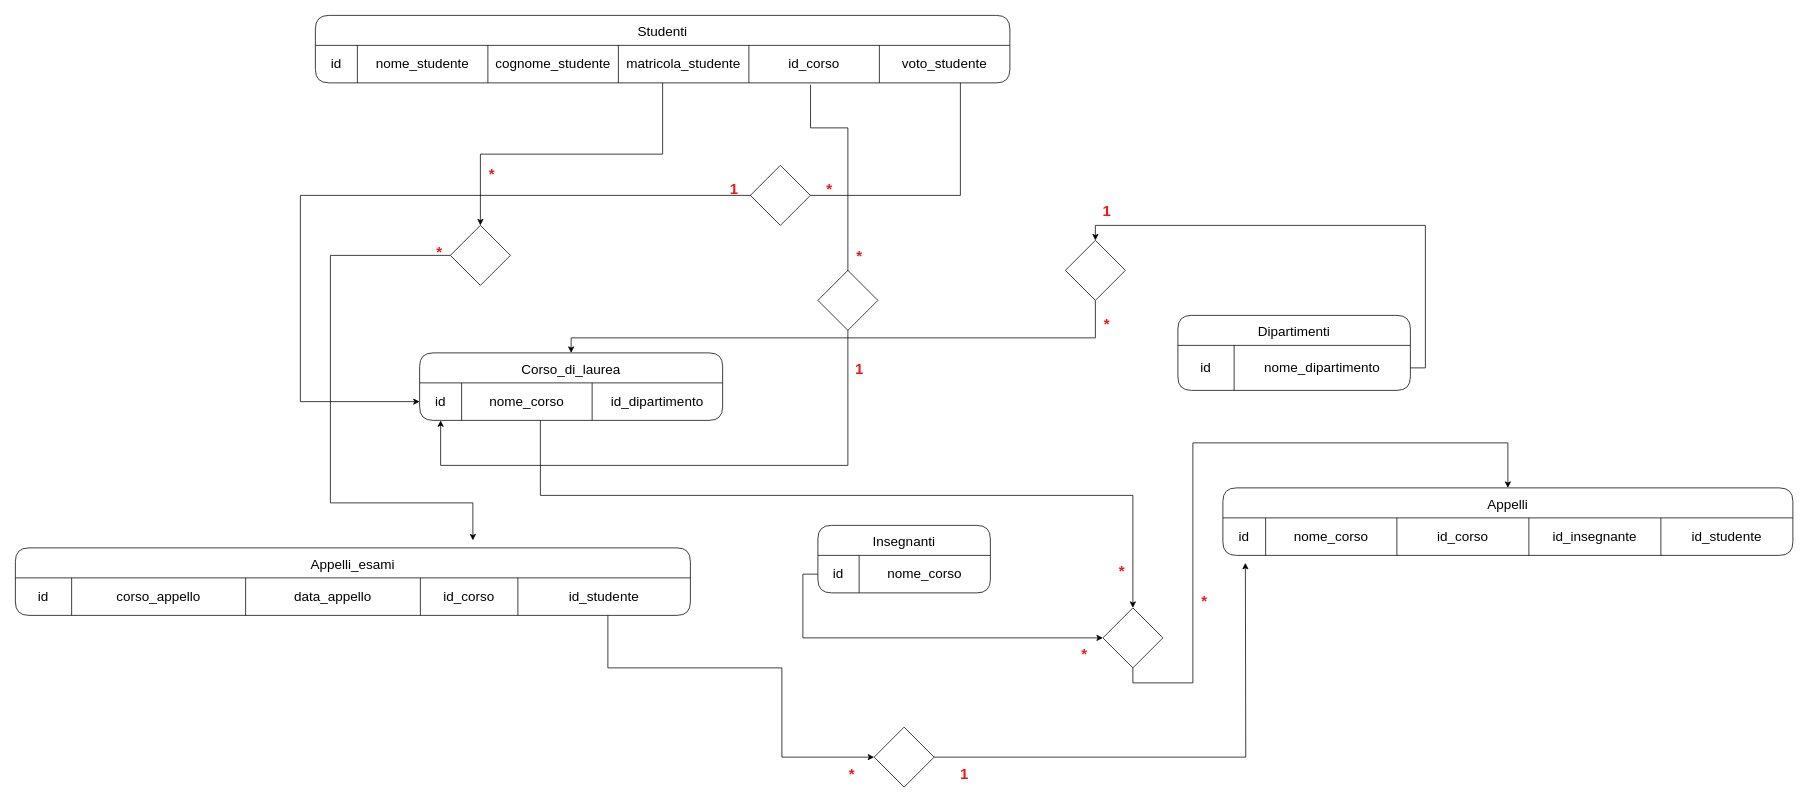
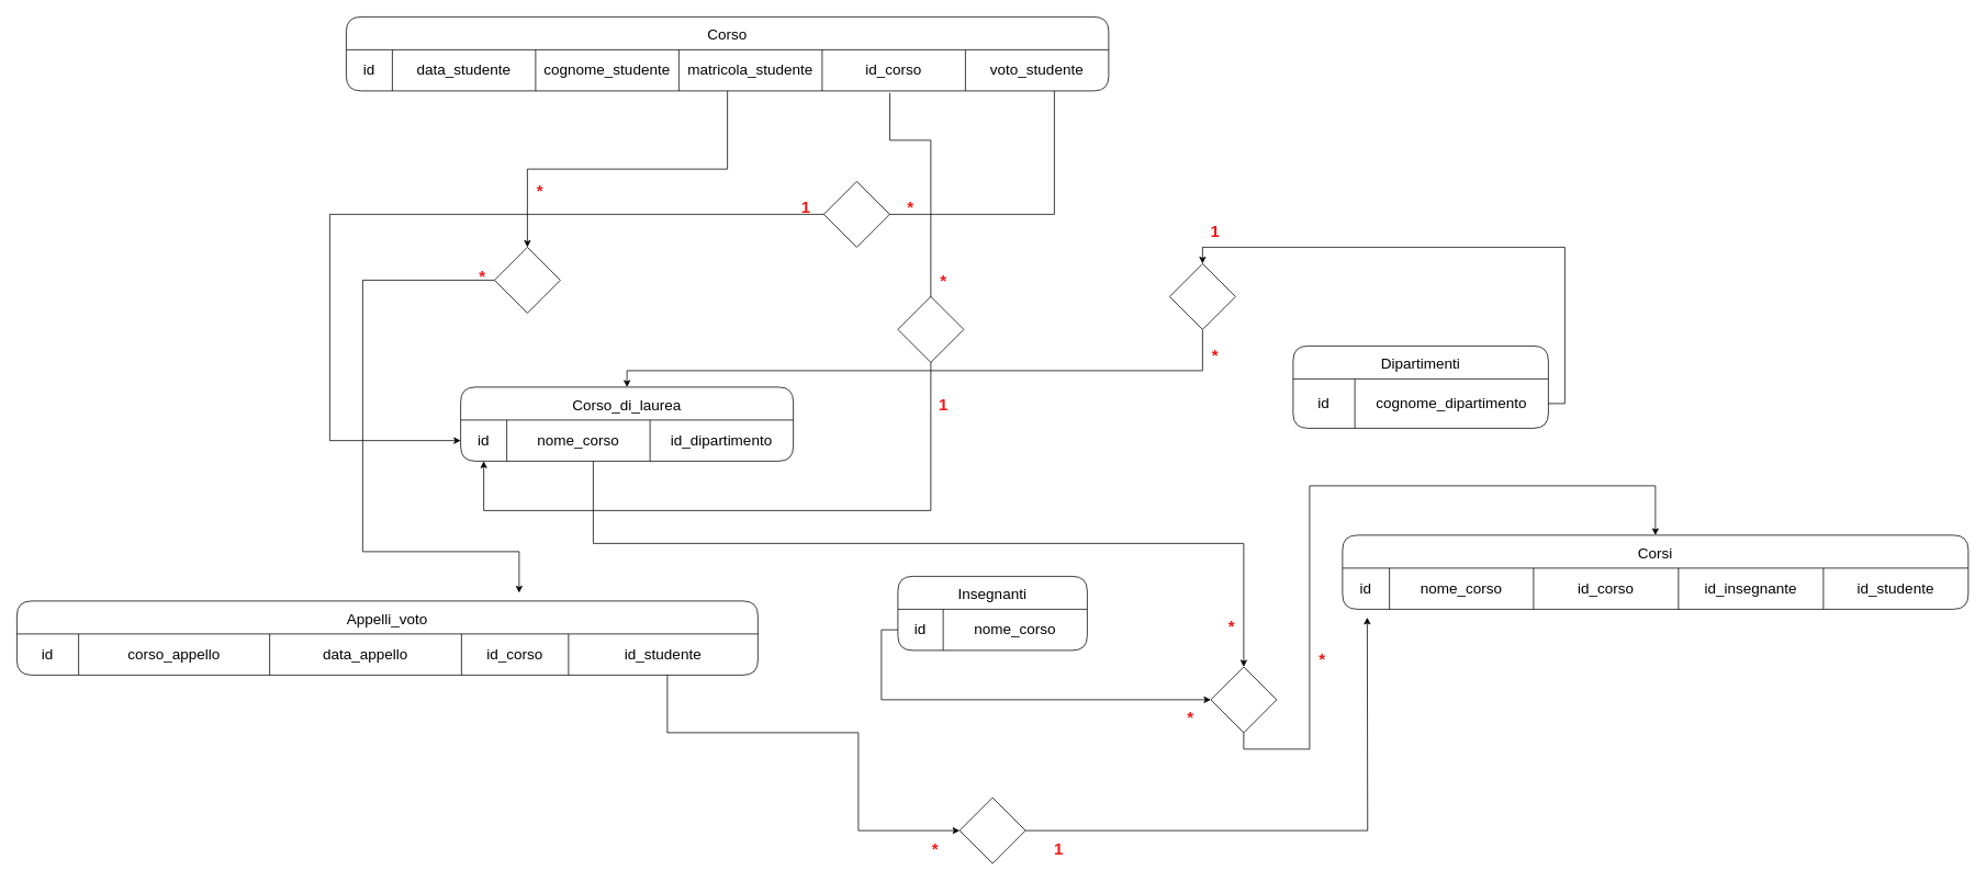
  <mxCell id="0" />
  <mxCell id="1" parent="0" />
  <mxCell id="2" style="edgeStyle=orthogonalEdgeStyle;rounded=0;orthogonalLoop=1;jettySize=auto;html=1;entryX=0.5;entryY=1;entryDx=0;entryDy=0;exitX=0.713;exitY=1.049;exitDx=0;exitDy=0;exitPerimeter=0;" edge="1" parent="1" source="4" target="24"><mxGeometry relative="1" as="geometry"><Array as="points"><mxPoint x="1080" y="170" /><mxPoint x="1130" y="170" /><mxPoint x="1130" y="620" /><mxPoint x="587" y="620" /></Array></mxGeometry></mxCell>
- <mxCell id="3" value="Studenti" style="shape=table;startSize=40;container=1;collapsible=0;childLayout=tableLayout;strokeColor=default;fontSize=18;rounded=1;" vertex="1" parent="1"><mxGeometry x="420" y="20" width="926" height="90.0" as="geometry" /></mxCell>
+ <mxCell id="3" value="Corso" style="shape=table;startSize=40;container=1;collapsible=0;childLayout=tableLayout;strokeColor=default;fontSize=18;rounded=1;" vertex="1" parent="1"><mxGeometry x="420" y="20" width="926" height="90.0" as="geometry" /></mxCell>
  <mxCell id="4" value="" style="shape=tableRow;horizontal=0;startSize=0;swimlaneHead=0;swimlaneBody=0;strokeColor=inherit;top=0;left=0;bottom=0;right=0;collapsible=0;dropTarget=0;fillColor=none;points=[[0,0.5],[1,0.5]];portConstraint=eastwest;fontSize=18;" vertex="1" parent="3"><mxGeometry y="40" width="926" height="50" as="geometry" /></mxCell>
  <mxCell id="5" value="id" style="shape=partialRectangle;html=1;whiteSpace=wrap;connectable=1;strokeColor=inherit;overflow=hidden;fillColor=none;top=0;left=0;bottom=0;right=0;pointerEvents=1;fontSize=18;movable=1;resizable=1;rotatable=1;deletable=1;editable=1;locked=0;" vertex="1" parent="4"><mxGeometry width="56" height="50" as="geometry"><mxRectangle width="56" height="50" as="alternateBounds" /></mxGeometry></mxCell>
- <mxCell id="6" value="nome_studente" style="shape=partialRectangle;html=1;whiteSpace=wrap;connectable=0;strokeColor=inherit;overflow=hidden;fillColor=none;top=0;left=0;bottom=0;right=0;pointerEvents=1;fontSize=18;" vertex="1" parent="4"><mxGeometry x="56" width="174" height="50" as="geometry"><mxRectangle width="174" height="50" as="alternateBounds" /></mxGeometry></mxCell>
+ <mxCell id="6" value="data_studente" style="shape=partialRectangle;html=1;whiteSpace=wrap;connectable=0;strokeColor=inherit;overflow=hidden;fillColor=none;top=0;left=0;bottom=0;right=0;pointerEvents=1;fontSize=18;" vertex="1" parent="4"><mxGeometry x="56" width="174" height="50" as="geometry"><mxRectangle width="174" height="50" as="alternateBounds" /></mxGeometry></mxCell>
  <mxCell id="7" value="cognome_studente" style="shape=partialRectangle;html=1;whiteSpace=wrap;connectable=0;strokeColor=inherit;overflow=hidden;fillColor=none;top=0;left=0;bottom=0;right=0;pointerEvents=1;fontSize=18;" vertex="1" parent="4"><mxGeometry x="230" width="174" height="50" as="geometry"><mxRectangle width="174" height="50" as="alternateBounds" /></mxGeometry></mxCell>
  <mxCell id="8" value="matricola_studente" style="shape=partialRectangle;html=1;whiteSpace=wrap;connectable=0;strokeColor=inherit;overflow=hidden;fillColor=none;top=0;left=0;bottom=0;right=0;pointerEvents=1;fontSize=18;" vertex="1" parent="4"><mxGeometry x="404" width="174" height="50" as="geometry"><mxRectangle width="174" height="50" as="alternateBounds" /></mxGeometry></mxCell>
  <mxCell id="9" value="id_corso" style="shape=partialRectangle;html=1;whiteSpace=wrap;connectable=0;strokeColor=inherit;overflow=hidden;fillColor=none;top=0;left=0;bottom=0;right=0;pointerEvents=1;fontSize=18;" vertex="1" parent="4"><mxGeometry x="578" width="174" height="50" as="geometry"><mxRectangle width="174" height="50" as="alternateBounds" /></mxGeometry></mxCell>
  <mxCell id="10" value="voto_studente" style="shape=partialRectangle;html=1;whiteSpace=wrap;connectable=0;strokeColor=inherit;overflow=hidden;fillColor=none;top=0;left=0;bottom=0;right=0;pointerEvents=1;fontSize=18;" vertex="1" parent="4"><mxGeometry x="752" width="174" height="50" as="geometry"><mxRectangle width="174" height="50" as="alternateBounds" /></mxGeometry></mxCell>
  <mxCell id="11" value="Dipartimenti" style="shape=table;startSize=40;container=1;collapsible=0;childLayout=tableLayout;strokeColor=default;fontSize=18;rounded=1;" vertex="1" parent="1"><mxGeometry x="1570" y="420" width="310" height="100.0" as="geometry" /></mxCell>
  <mxCell id="12" value="" style="shape=tableRow;horizontal=0;startSize=0;swimlaneHead=0;swimlaneBody=0;strokeColor=inherit;top=0;left=0;bottom=0;right=0;collapsible=0;dropTarget=0;fillColor=none;points=[[0,0.5],[1,0.5]];portConstraint=eastwest;fontSize=18;" vertex="1" parent="11"><mxGeometry y="40" width="310" height="60" as="geometry" /></mxCell>
  <mxCell id="13" value="id" style="shape=partialRectangle;html=1;whiteSpace=wrap;connectable=1;strokeColor=inherit;overflow=hidden;fillColor=none;top=0;left=0;bottom=0;right=0;pointerEvents=1;fontSize=18;movable=1;resizable=1;rotatable=1;deletable=1;editable=1;locked=0;" vertex="1" parent="12"><mxGeometry width="75" height="60" as="geometry"><mxRectangle width="75" height="60" as="alternateBounds" /></mxGeometry></mxCell>
- <mxCell id="14" value="nome_dipartimento" style="shape=partialRectangle;html=1;whiteSpace=wrap;connectable=0;strokeColor=inherit;overflow=hidden;fillColor=none;top=0;left=0;bottom=0;right=0;pointerEvents=1;fontSize=18;" vertex="1" parent="12"><mxGeometry x="75" width="235" height="60" as="geometry"><mxRectangle width="235" height="60" as="alternateBounds" /></mxGeometry></mxCell>
- <mxCell id="15" value="Appelli_esami" style="shape=table;startSize=40;container=1;collapsible=0;childLayout=tableLayout;strokeColor=default;fontSize=18;rounded=1;" vertex="1" parent="1"><mxGeometry x="20" y="730" width="900" height="90" as="geometry" /></mxCell>
+ <mxCell id="14" value="cognome_dipartimento" style="shape=partialRectangle;html=1;whiteSpace=wrap;connectable=0;strokeColor=inherit;overflow=hidden;fillColor=none;top=0;left=0;bottom=0;right=0;pointerEvents=1;fontSize=18;" vertex="1" parent="12"><mxGeometry x="75" width="235" height="60" as="geometry"><mxRectangle width="235" height="60" as="alternateBounds" /></mxGeometry></mxCell>
+ <mxCell id="15" value="Appelli_voto" style="shape=table;startSize=40;container=1;collapsible=0;childLayout=tableLayout;strokeColor=default;fontSize=18;rounded=1;" vertex="1" parent="1"><mxGeometry x="20" y="730" width="900" height="90" as="geometry" /></mxCell>
  <mxCell id="16" value="" style="shape=tableRow;horizontal=0;startSize=0;swimlaneHead=0;swimlaneBody=0;strokeColor=inherit;top=0;left=0;bottom=0;right=0;collapsible=0;dropTarget=0;fillColor=none;points=[[0,0.5],[1,0.5]];portConstraint=eastwest;fontSize=18;" vertex="1" parent="15"><mxGeometry y="40" width="900" height="50" as="geometry" /></mxCell>
  <mxCell id="17" value="id" style="shape=partialRectangle;html=1;whiteSpace=wrap;connectable=1;strokeColor=inherit;overflow=hidden;fillColor=none;top=0;left=0;bottom=0;right=0;pointerEvents=1;fontSize=18;movable=1;resizable=1;rotatable=1;deletable=1;editable=1;locked=0;" vertex="1" parent="16"><mxGeometry width="75" height="50" as="geometry"><mxRectangle width="75" height="50" as="alternateBounds" /></mxGeometry></mxCell>
  <mxCell id="18" value="corso_appello" style="shape=partialRectangle;html=1;whiteSpace=wrap;connectable=0;strokeColor=inherit;overflow=hidden;fillColor=none;top=0;left=0;bottom=0;right=0;pointerEvents=1;fontSize=18;" vertex="1" parent="16"><mxGeometry x="75" width="232" height="50" as="geometry"><mxRectangle width="232" height="50" as="alternateBounds" /></mxGeometry></mxCell>
  <mxCell id="19" value="data_appello" style="shape=partialRectangle;html=1;whiteSpace=wrap;connectable=0;strokeColor=inherit;overflow=hidden;fillColor=none;top=0;left=0;bottom=0;right=0;pointerEvents=1;fontSize=18;" vertex="1" parent="16"><mxGeometry x="307" width="233" height="50" as="geometry"><mxRectangle width="233" height="50" as="alternateBounds" /></mxGeometry></mxCell>
  <mxCell id="20" value="id_corso" style="shape=partialRectangle;html=1;whiteSpace=wrap;connectable=0;strokeColor=inherit;overflow=hidden;fillColor=none;top=0;left=0;bottom=0;right=0;pointerEvents=1;fontSize=18;" vertex="1" parent="16"><mxGeometry x="540" width="130" height="50" as="geometry"><mxRectangle width="130" height="50" as="alternateBounds" /></mxGeometry></mxCell>
  <mxCell id="21" value="id_studente" style="shape=partialRectangle;html=1;whiteSpace=wrap;connectable=0;strokeColor=inherit;overflow=hidden;fillColor=none;top=0;left=0;bottom=0;right=0;pointerEvents=1;fontSize=18;" vertex="1" parent="16"><mxGeometry x="670" width="230" height="50" as="geometry"><mxRectangle width="230" height="50" as="alternateBounds" /></mxGeometry></mxCell>
  <mxCell id="22" value="Corso_di_laurea" style="shape=table;startSize=40;container=1;collapsible=0;childLayout=tableLayout;strokeColor=default;fontSize=18;rounded=1;" vertex="1" parent="1"><mxGeometry x="559" y="470" width="404" height="90" as="geometry" /></mxCell>
  <mxCell id="23" value="" style="shape=tableRow;horizontal=0;startSize=0;swimlaneHead=0;swimlaneBody=0;strokeColor=inherit;top=0;left=0;bottom=0;right=0;collapsible=0;dropTarget=0;fillColor=none;points=[[0,0.5],[1,0.5]];portConstraint=eastwest;fontSize=18;" vertex="1" parent="22"><mxGeometry y="40" width="404" height="50" as="geometry" /></mxCell>
  <mxCell id="24" value="id" style="shape=partialRectangle;html=1;whiteSpace=wrap;connectable=1;strokeColor=inherit;overflow=hidden;fillColor=none;top=0;left=0;bottom=0;right=0;pointerEvents=1;fontSize=18;movable=1;resizable=1;rotatable=1;deletable=1;editable=1;locked=0;" vertex="1" parent="23"><mxGeometry width="56" height="50" as="geometry"><mxRectangle width="56" height="50" as="alternateBounds" /></mxGeometry></mxCell>
  <mxCell id="25" value="nome_corso" style="shape=partialRectangle;html=1;whiteSpace=wrap;connectable=0;strokeColor=inherit;overflow=hidden;fillColor=none;top=0;left=0;bottom=0;right=0;pointerEvents=1;fontSize=18;" vertex="1" parent="23"><mxGeometry x="56" width="174" height="50" as="geometry"><mxRectangle width="174" height="50" as="alternateBounds" /></mxGeometry></mxCell>
  <mxCell id="26" value="id_dipartimento" style="shape=partialRectangle;html=1;whiteSpace=wrap;connectable=0;strokeColor=inherit;overflow=hidden;fillColor=none;top=0;left=0;bottom=0;right=0;pointerEvents=1;fontSize=18;" vertex="1" parent="23"><mxGeometry x="230" width="174" height="50" as="geometry"><mxRectangle width="174" height="50" as="alternateBounds" /></mxGeometry></mxCell>
  <mxCell id="27" value="Insegnanti" style="shape=table;startSize=40;container=1;collapsible=0;childLayout=tableLayout;strokeColor=default;fontSize=18;rounded=1;" vertex="1" parent="1"><mxGeometry x="1090" y="700" width="230" height="90" as="geometry" /></mxCell>
  <mxCell id="28" value="" style="shape=tableRow;horizontal=0;startSize=0;swimlaneHead=0;swimlaneBody=0;strokeColor=inherit;top=0;left=0;bottom=0;right=0;collapsible=0;dropTarget=0;fillColor=none;points=[[0,0.5],[1,0.5]];portConstraint=eastwest;fontSize=18;" vertex="1" parent="27"><mxGeometry y="40" width="230" height="50" as="geometry" /></mxCell>
  <mxCell id="29" value="id" style="shape=partialRectangle;html=1;whiteSpace=wrap;connectable=1;strokeColor=inherit;overflow=hidden;fillColor=none;top=0;left=0;bottom=0;right=0;pointerEvents=1;fontSize=18;movable=1;resizable=1;rotatable=1;deletable=1;editable=1;locked=0;" vertex="1" parent="28"><mxGeometry width="55" height="50" as="geometry"><mxRectangle width="55" height="50" as="alternateBounds" /></mxGeometry></mxCell>
  <mxCell id="30" value="nome_corso" style="shape=partialRectangle;html=1;whiteSpace=wrap;connectable=0;strokeColor=inherit;overflow=hidden;fillColor=none;top=0;left=0;bottom=0;right=0;pointerEvents=1;fontSize=18;" vertex="1" parent="28"><mxGeometry x="55" width="175" height="50" as="geometry"><mxRectangle width="175" height="50" as="alternateBounds" /></mxGeometry></mxCell>
- <mxCell id="31" value="Appelli" style="shape=table;startSize=40;container=1;collapsible=0;childLayout=tableLayout;strokeColor=default;fontSize=18;rounded=1;" vertex="1" parent="1"><mxGeometry x="1630" y="650" width="760" height="90" as="geometry" /></mxCell>
+ <mxCell id="31" value="Corsi" style="shape=table;startSize=40;container=1;collapsible=0;childLayout=tableLayout;strokeColor=default;fontSize=18;rounded=1;" vertex="1" parent="1"><mxGeometry x="1630" y="650" width="760" height="90" as="geometry" /></mxCell>
  <mxCell id="32" value="" style="shape=tableRow;horizontal=0;startSize=0;swimlaneHead=0;swimlaneBody=0;strokeColor=inherit;top=0;left=0;bottom=0;right=0;collapsible=0;dropTarget=0;fillColor=none;points=[[0,0.5],[1,0.5]];portConstraint=eastwest;fontSize=18;" vertex="1" parent="31"><mxGeometry y="40" width="760" height="50" as="geometry" /></mxCell>
  <mxCell id="33" value="id" style="shape=partialRectangle;html=1;whiteSpace=wrap;connectable=1;strokeColor=inherit;overflow=hidden;fillColor=none;top=0;left=0;bottom=0;right=0;pointerEvents=1;fontSize=18;movable=1;resizable=1;rotatable=1;deletable=1;editable=1;locked=0;" vertex="1" parent="32"><mxGeometry width="57" height="50" as="geometry"><mxRectangle width="57" height="50" as="alternateBounds" /></mxGeometry></mxCell>
  <mxCell id="34" value="nome_corso" style="shape=partialRectangle;html=1;whiteSpace=wrap;connectable=0;strokeColor=inherit;overflow=hidden;fillColor=none;top=0;left=0;bottom=0;right=0;pointerEvents=1;fontSize=18;" vertex="1" parent="32"><mxGeometry x="57" width="175" height="50" as="geometry"><mxRectangle width="175" height="50" as="alternateBounds" /></mxGeometry></mxCell>
  <mxCell id="35" value="id_corso" style="shape=partialRectangle;html=1;whiteSpace=wrap;connectable=0;strokeColor=inherit;overflow=hidden;fillColor=none;top=0;left=0;bottom=0;right=0;pointerEvents=1;fontSize=18;" vertex="1" parent="32"><mxGeometry x="232" width="176" height="50" as="geometry"><mxRectangle width="176" height="50" as="alternateBounds" /></mxGeometry></mxCell>
  <mxCell id="36" value="id_insegnante" style="shape=partialRectangle;html=1;whiteSpace=wrap;connectable=0;strokeColor=inherit;overflow=hidden;fillColor=none;top=0;left=0;bottom=0;right=0;pointerEvents=1;fontSize=18;" vertex="1" parent="32"><mxGeometry x="408" width="176" height="50" as="geometry"><mxRectangle width="176" height="50" as="alternateBounds" /></mxGeometry></mxCell>
  <mxCell id="37" value="id_studente" style="shape=partialRectangle;html=1;whiteSpace=wrap;connectable=0;strokeColor=inherit;overflow=hidden;fillColor=none;top=0;left=0;bottom=0;right=0;pointerEvents=1;fontSize=18;" vertex="1" parent="32"><mxGeometry x="584" width="176" height="50" as="geometry"><mxRectangle width="176" height="50" as="alternateBounds" /></mxGeometry></mxCell>
  <mxCell id="38" value="" style="rhombus;whiteSpace=wrap;html=1;" vertex="1" parent="1"><mxGeometry x="1090" y="360" width="80" height="80" as="geometry" /></mxCell>
  <mxCell id="39" value="" style="edgeStyle=orthogonalEdgeStyle;rounded=0;orthogonalLoop=1;jettySize=auto;html=1;" edge="1" parent="1" source="3" target="41"><mxGeometry relative="1" as="geometry"><mxPoint x="630" y="720" as="targetPoint" /><mxPoint x="883" y="110" as="sourcePoint" /><Array as="points" /></mxGeometry></mxCell>
  <mxCell id="40" style="edgeStyle=orthogonalEdgeStyle;rounded=0;orthogonalLoop=1;jettySize=auto;html=1;" edge="1" parent="1" source="41"><mxGeometry relative="1" as="geometry"><mxPoint x="630" y="720" as="targetPoint" /><Array as="points"><mxPoint x="440" y="340" /><mxPoint x="440" y="670" /><mxPoint x="630" y="670" /></Array></mxGeometry></mxCell>
  <mxCell id="41" value="" style="rhombus;whiteSpace=wrap;html=1;" vertex="1" parent="1"><mxGeometry x="600" y="300" width="80" height="80" as="geometry" /></mxCell>
  <mxCell id="42" style="edgeStyle=orthogonalEdgeStyle;rounded=0;orthogonalLoop=1;jettySize=auto;html=1;" edge="1" parent="1" source="43" target="22"><mxGeometry relative="1" as="geometry"><Array as="points"><mxPoint x="1460" y="450" /><mxPoint x="761" y="450" /></Array></mxGeometry></mxCell>
  <mxCell id="43" value="" style="rhombus;whiteSpace=wrap;html=1;" vertex="1" parent="1"><mxGeometry x="1420" y="320" width="80" height="80" as="geometry" /></mxCell>
  <mxCell id="44" style="edgeStyle=orthogonalEdgeStyle;rounded=0;orthogonalLoop=1;jettySize=auto;html=1;exitX=1;exitY=0.5;exitDx=0;exitDy=0;entryX=0.5;entryY=0;entryDx=0;entryDy=0;" edge="1" parent="1" source="12" target="43"><mxGeometry relative="1" as="geometry" /></mxCell>
  <mxCell id="45" style="edgeStyle=orthogonalEdgeStyle;rounded=0;orthogonalLoop=1;jettySize=auto;html=1;entryX=0;entryY=0.5;entryDx=0;entryDy=0;" edge="1" parent="1" source="4" target="24"><mxGeometry relative="1" as="geometry"><Array as="points"><mxPoint x="1280" y="260" /><mxPoint x="400" y="260" /><mxPoint x="400" y="535" /></Array></mxGeometry></mxCell>
  <mxCell id="46" value="" style="rhombus;whiteSpace=wrap;html=1;" vertex="1" parent="1"><mxGeometry x="1000" y="220" width="80" height="80" as="geometry" /></mxCell>
  <mxCell id="47" style="edgeStyle=orthogonalEdgeStyle;rounded=0;orthogonalLoop=1;jettySize=auto;html=1;exitX=0.5;exitY=1;exitDx=0;exitDy=0;entryX=0.5;entryY=0;entryDx=0;entryDy=0;" edge="1" parent="1" source="48" target="31"><mxGeometry relative="1" as="geometry"><Array as="points"><mxPoint x="1510" y="910" /><mxPoint x="1590" y="910" /><mxPoint x="1590" y="590" /><mxPoint y="590" x="2010" /></Array></mxGeometry></mxCell>
  <mxCell id="48" value="" style="rhombus;whiteSpace=wrap;html=1;" vertex="1" parent="1"><mxGeometry x="1470" y="810" width="80" height="80" as="geometry" /></mxCell>
  <mxCell id="49" style="edgeStyle=orthogonalEdgeStyle;rounded=0;orthogonalLoop=1;jettySize=auto;html=1;entryX=0.5;entryY=0;entryDx=0;entryDy=0;" edge="1" parent="1" source="23" target="48"><mxGeometry relative="1" as="geometry"><Array as="points"><mxPoint x="720" y="660" /><mxPoint x="1510" y="660" /></Array></mxGeometry></mxCell>
  <mxCell id="50" style="edgeStyle=orthogonalEdgeStyle;rounded=0;orthogonalLoop=1;jettySize=auto;html=1;exitX=0;exitY=0.5;exitDx=0;exitDy=0;entryX=0;entryY=0.5;entryDx=0;entryDy=0;" edge="1" parent="1" source="29" target="48"><mxGeometry relative="1" as="geometry" /></mxCell>
  <mxCell id="51" value="*" style="text;html=1;align=center;verticalAlign=middle;resizable=0;points=[];autosize=1;strokeColor=none;fillColor=none;fontStyle=1;fontSize=20;fontColor=#F01818;" vertex="1" parent="1"><mxGeometry x="570" y="315" width="30" height="40" as="geometry" /></mxCell>
  <mxCell id="52" value="*" style="text;html=1;align=center;verticalAlign=middle;resizable=0;points=[];autosize=1;strokeColor=none;fillColor=none;fontStyle=1;fontSize=20;fontColor=#F01818;" vertex="1" parent="1"><mxGeometry x="640" y="210" width="30" height="40" as="geometry" /></mxCell>
  <mxCell id="53" style="edgeStyle=orthogonalEdgeStyle;rounded=0;orthogonalLoop=1;jettySize=auto;html=1;" edge="1" parent="1" source="54"><mxGeometry relative="1" as="geometry"><mxPoint x="1660" y="750" as="targetPoint" /></mxGeometry></mxCell>
  <mxCell id="54" value="" style="rhombus;whiteSpace=wrap;html=1;" vertex="1" parent="1"><mxGeometry x="1165" y="969" width="80" height="80" as="geometry" /></mxCell>
  <mxCell id="55" style="edgeStyle=orthogonalEdgeStyle;rounded=0;orthogonalLoop=1;jettySize=auto;html=1;entryX=0;entryY=0.5;entryDx=0;entryDy=0;" edge="1" parent="1" source="16" target="54"><mxGeometry relative="1" as="geometry"><Array as="points"><mxPoint x="810" y="890" /><mxPoint x="1042" y="890" /><mxPoint x="1042" y="1009" /></Array></mxGeometry></mxCell>
  <mxCell id="56" value="*" style="text;html=1;align=center;verticalAlign=middle;resizable=0;points=[];autosize=1;strokeColor=none;fillColor=none;fontStyle=1;fontSize=20;fontColor=#F01818;" vertex="1" parent="1"><mxGeometry x="1120" y="1010" width="30" height="40" as="geometry" /></mxCell>
  <mxCell id="57" value="1" style="text;html=1;align=center;verticalAlign=middle;resizable=0;points=[];autosize=1;strokeColor=none;fillColor=none;fontStyle=1;fontSize=20;fontColor=#F01818;" vertex="1" parent="1"><mxGeometry x="1270" y="1010" width="30" height="40" as="geometry" /></mxCell>
  <mxCell id="58" value="*" style="text;html=1;align=center;verticalAlign=middle;resizable=0;points=[];autosize=1;strokeColor=none;fillColor=none;fontStyle=1;fontSize=20;fontColor=#F01818;" vertex="1" parent="1"><mxGeometry x="1090" y="230" width="30" height="40" as="geometry" /></mxCell>
  <mxCell id="59" value="1" style="text;html=1;align=center;verticalAlign=middle;resizable=0;points=[];autosize=1;strokeColor=none;fillColor=none;fontStyle=1;fontSize=20;fontColor=#F01818;" vertex="1" parent="1"><mxGeometry x="963" y="230" width="30" height="40" as="geometry" /></mxCell>
  <mxCell id="60" value="1" style="text;html=1;align=center;verticalAlign=middle;resizable=0;points=[];autosize=1;strokeColor=none;fillColor=none;fontStyle=1;fontSize=20;fontColor=#F01818;" vertex="1" parent="1"><mxGeometry x="1460" y="260" width="30" height="40" as="geometry" /></mxCell>
  <mxCell id="61" value="*" style="text;html=1;align=center;verticalAlign=middle;resizable=0;points=[];autosize=1;strokeColor=none;fillColor=none;fontStyle=1;fontSize=20;fontColor=#F01818;" vertex="1" parent="1"><mxGeometry x="1460" y="410" width="30" height="40" as="geometry" /></mxCell>
  <mxCell id="62" value="*" style="text;html=1;align=center;verticalAlign=middle;resizable=0;points=[];autosize=1;strokeColor=none;fillColor=none;fontStyle=1;fontSize=20;fontColor=#F01818;" vertex="1" parent="1"><mxGeometry x="1130" y="320" width="30" height="40" as="geometry" /></mxCell>
  <mxCell id="63" value="1" style="text;html=1;align=center;verticalAlign=middle;resizable=0;points=[];autosize=1;strokeColor=none;fillColor=none;fontStyle=1;fontSize=20;fontColor=#F01818;" vertex="1" parent="1"><mxGeometry x="1130" y="470" width="30" height="40" as="geometry" /></mxCell>
  <mxCell id="64" value="*" style="text;html=1;align=center;verticalAlign=middle;resizable=0;points=[];autosize=1;strokeColor=none;fillColor=none;fontStyle=1;fontSize=20;fontColor=#F01818;" vertex="1" parent="1"><mxGeometry x="1480" y="740" width="30" height="40" as="geometry" /></mxCell>
  <mxCell id="65" value="*" style="text;html=1;align=center;verticalAlign=middle;resizable=0;points=[];autosize=1;strokeColor=none;fillColor=none;fontStyle=1;fontSize=20;fontColor=#F01818;" vertex="1" parent="1"><mxGeometry x="1430" y="850" width="30" height="40" as="geometry" /></mxCell>
  <mxCell id="66" value="*" style="text;html=1;align=center;verticalAlign=middle;resizable=0;points=[];autosize=1;strokeColor=none;fillColor=none;fontStyle=1;fontSize=20;fontColor=#F01818;" vertex="1" parent="1"><mxGeometry x="1590" y="780" width="30" height="40" as="geometry" /></mxCell>
